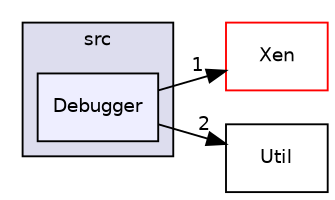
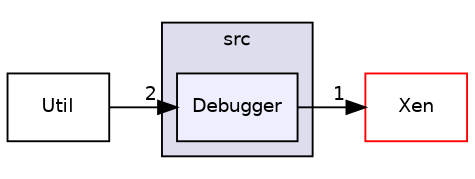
  digraph {
    compound=true
    rankdir=LR
    node [fontname=Helvetica fontsize=10 shape=box style=filled]
    edge [labeldistance=1.5 labelfontname=Helvetica labelfontsize=10]
    n1 [fillcolor="#eeeeff" label=Debugger pencolor=black]
    n2 [color=red fillcolor=white label=Xen]
    n3 [label=Util style=""]
    subgraph cluster_1 {
      bgcolor="#ddddee"
      fontname=Helvetica
      fontsize=10
      label=src
      pencolor=black
      n1
    }
    n1 -> n2 [headlabel=1]
-   n1 -> n3 [headlabel=2]
+   n3 -> n1 [headlabel=2]
  }
